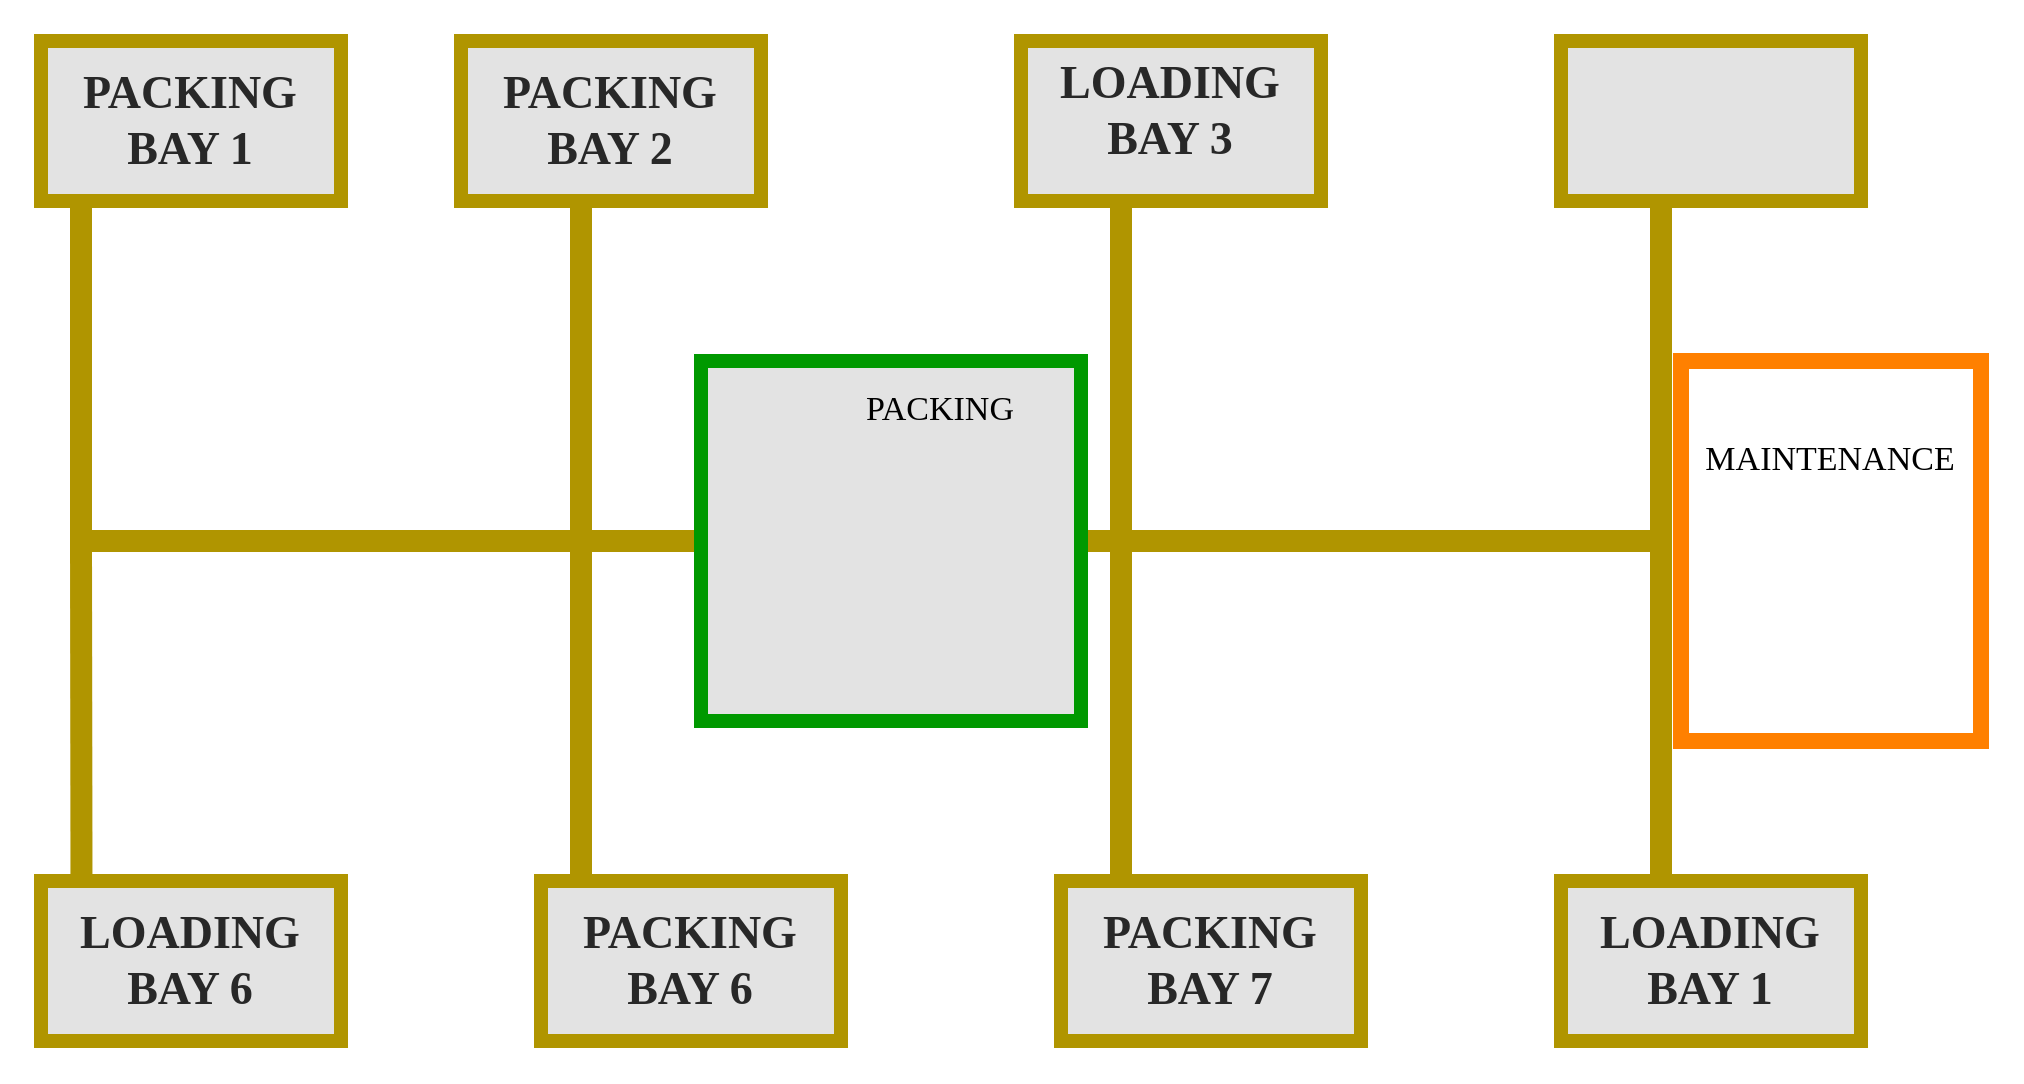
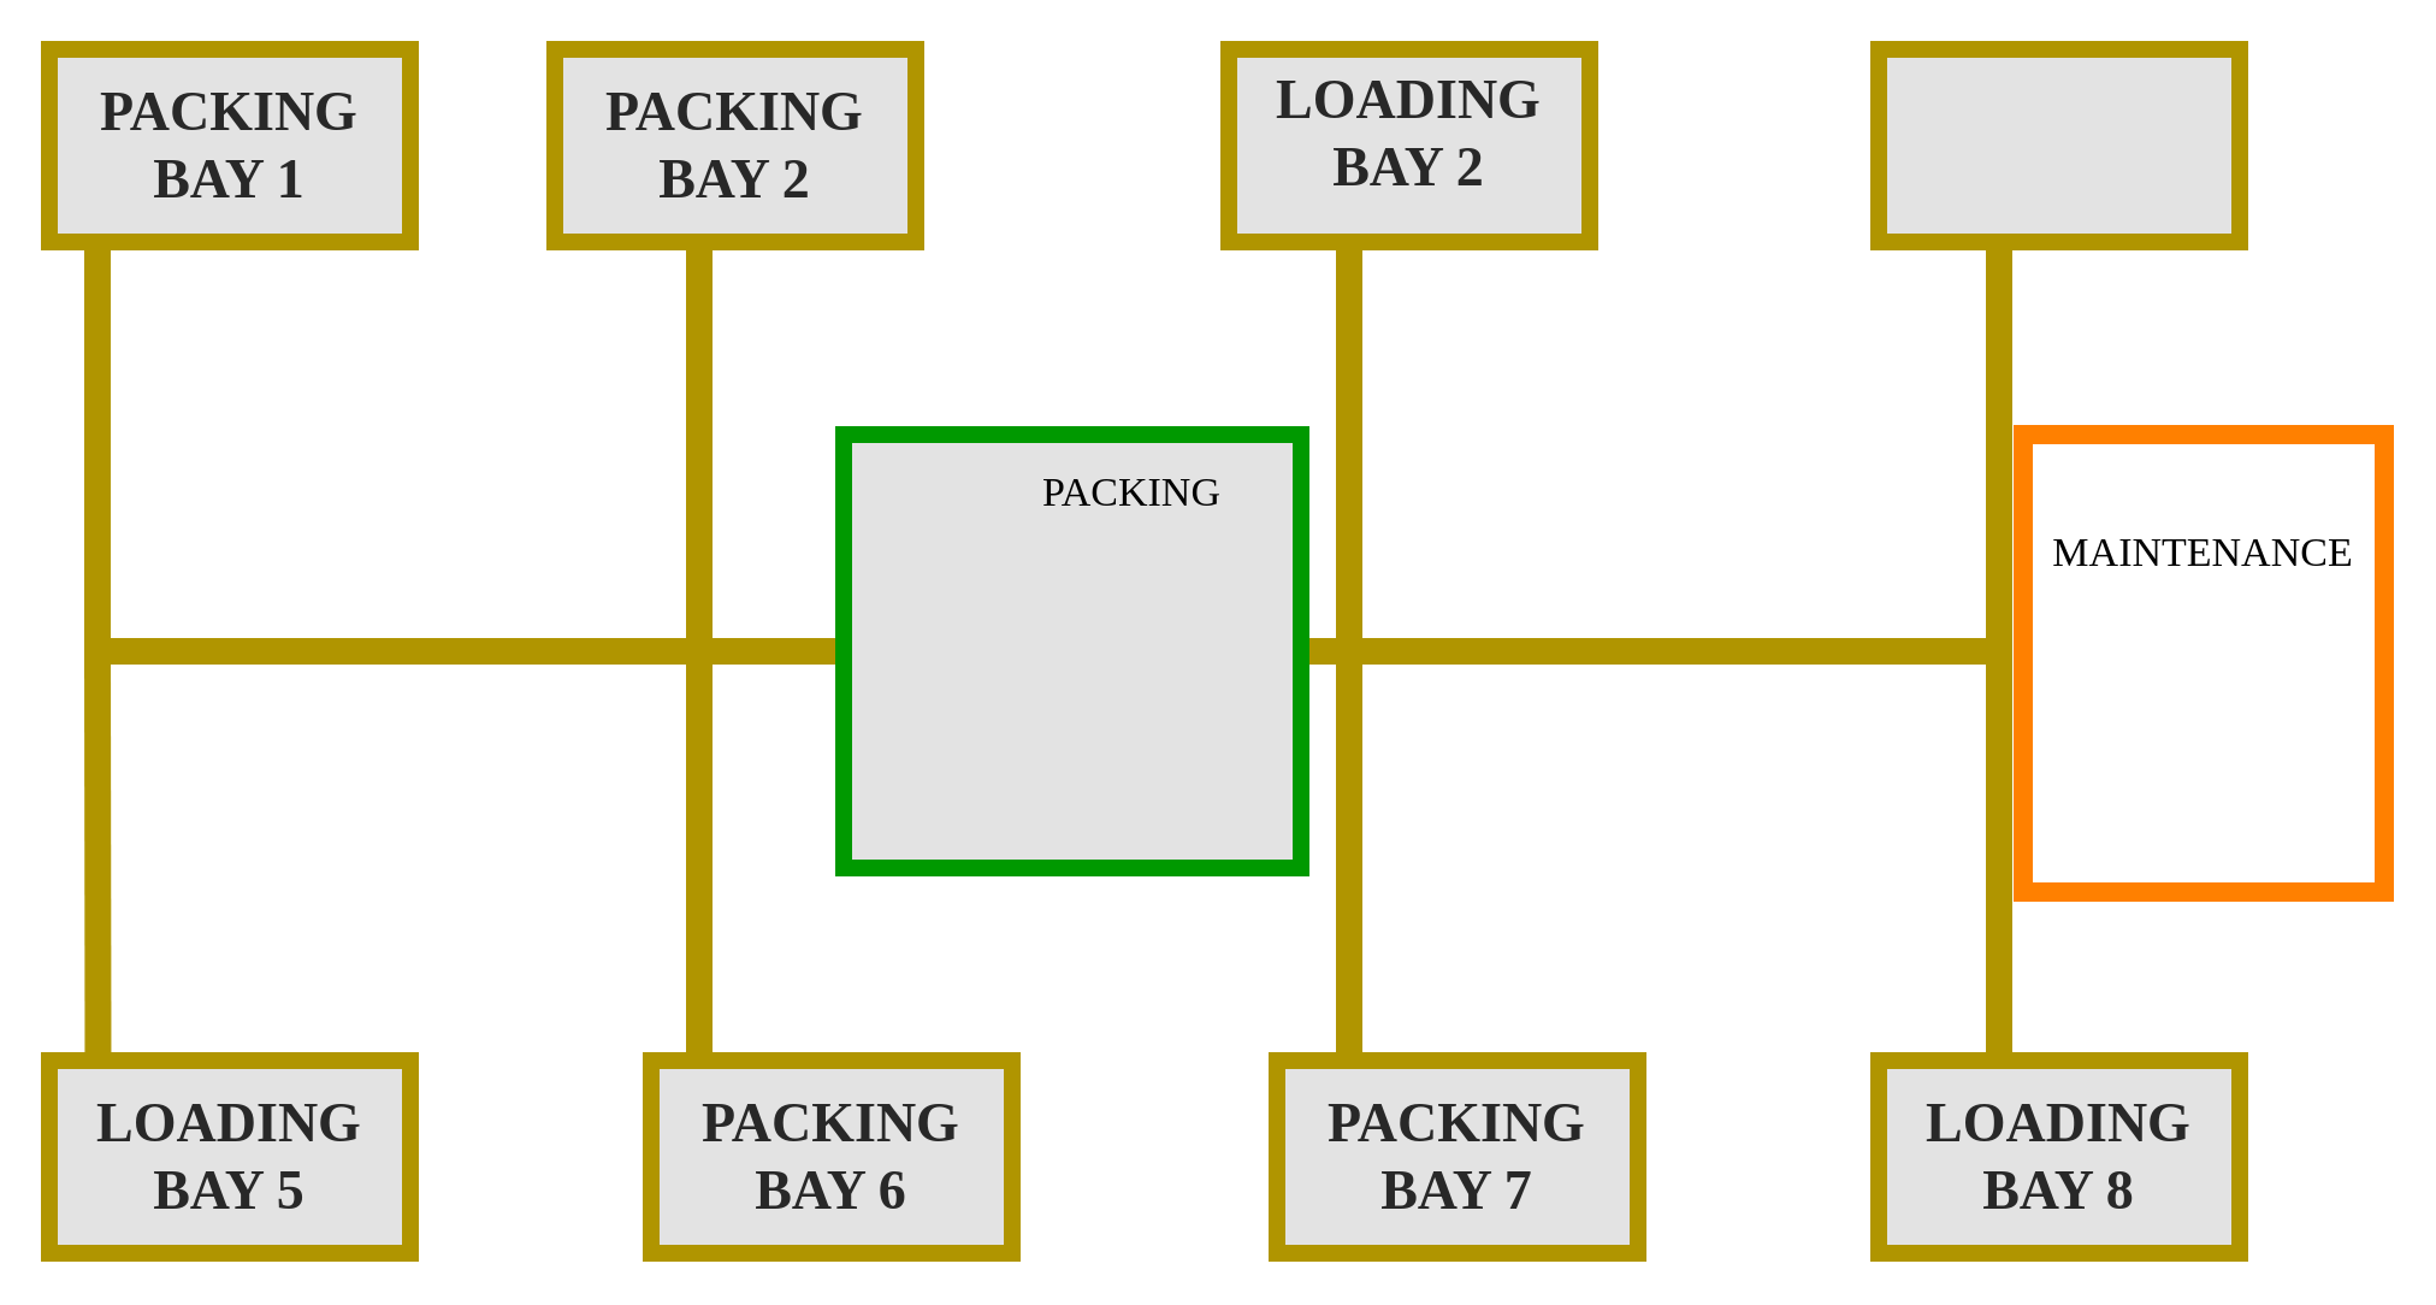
  <mxCell id="0" />
  <mxCell id="1" parent="0" />
  <mxCell id="2" value="" style="endArrow=none;html=1;rounded=0;fillColor=#e3c800;strokeColor=#B09500;strokeWidth=11;" edge="1" parent="1" source="21"><mxGeometry width="50" height="50" relative="1" as="geometry"><mxPoint x="41" y="270" as="sourcePoint" /><mxPoint x="830" y="270" as="targetPoint" /></mxGeometry></mxCell>
  <mxCell id="3" value="" style="endArrow=none;html=1;rounded=0;fillColor=#e3c800;strokeColor=#B09500;strokeWidth=11;entryX=0.014;entryY=0.828;entryDx=0;entryDy=0;entryPerimeter=0;" edge="1" parent="1"><mxGeometry width="50" height="50" relative="1" as="geometry"><mxPoint x="40" y="270" as="sourcePoint" /><mxPoint x="40.272" y="460.24" as="targetPoint" /></mxGeometry></mxCell>
  <mxCell id="4" value="" style="endArrow=none;html=1;rounded=0;fillColor=#e3c800;strokeColor=#B09500;strokeWidth=11;entryX=0.014;entryY=0.828;entryDx=0;entryDy=0;entryPerimeter=0;" edge="1" parent="1"><mxGeometry width="50" height="50" relative="1" as="geometry"><mxPoint x="290" y="270" as="sourcePoint" /><mxPoint x="290" y="460" as="targetPoint" /></mxGeometry></mxCell>
  <mxCell id="5" value="" style="endArrow=none;html=1;rounded=0;fillColor=#e3c800;strokeColor=#B09500;strokeWidth=11;entryX=0.014;entryY=0.828;entryDx=0;entryDy=0;entryPerimeter=0;" edge="1" parent="1"><mxGeometry width="50" height="50" relative="1" as="geometry"><mxPoint x="560" y="270" as="sourcePoint" /><mxPoint x="560" y="460" as="targetPoint" /></mxGeometry></mxCell>
  <mxCell id="6" value="" style="endArrow=none;html=1;rounded=0;fillColor=#e3c800;strokeColor=#B09500;strokeWidth=11;entryX=0.014;entryY=0.828;entryDx=0;entryDy=0;entryPerimeter=0;" edge="1" parent="1"><mxGeometry width="50" height="50" relative="1" as="geometry"><mxPoint x="830" y="270" as="sourcePoint" /><mxPoint x="830" y="460" as="targetPoint" /></mxGeometry></mxCell>
  <mxCell id="7" value="" style="endArrow=none;html=1;rounded=0;fillColor=#e3c800;strokeColor=#B09500;strokeWidth=11;entryX=0.014;entryY=0.828;entryDx=0;entryDy=0;entryPerimeter=0;" edge="1" parent="1"><mxGeometry width="50" height="50" relative="1" as="geometry"><mxPoint x="830" y="90" as="sourcePoint" /><mxPoint x="830" y="280" as="targetPoint" /></mxGeometry></mxCell>
  <mxCell id="8" value="" style="endArrow=none;html=1;rounded=0;fillColor=#e3c800;strokeColor=#B09500;strokeWidth=11;entryX=0.014;entryY=0.828;entryDx=0;entryDy=0;entryPerimeter=0;" edge="1" parent="1"><mxGeometry width="50" height="50" relative="1" as="geometry"><mxPoint x="560" y="80" as="sourcePoint" /><mxPoint x="560" y="270" as="targetPoint" /></mxGeometry></mxCell>
  <mxCell id="9" value="" style="endArrow=none;html=1;rounded=0;fillColor=#e3c800;strokeColor=#B09500;strokeWidth=11;entryX=0.014;entryY=0.828;entryDx=0;entryDy=0;entryPerimeter=0;" edge="1" parent="1"><mxGeometry width="50" height="50" relative="1" as="geometry"><mxPoint x="290" y="80" as="sourcePoint" /><mxPoint x="290" y="270" as="targetPoint" /></mxGeometry></mxCell>
  <mxCell id="10" value="" style="endArrow=none;html=1;rounded=0;fillColor=#e3c800;strokeColor=#B09500;strokeWidth=11;entryX=0.014;entryY=0.828;entryDx=0;entryDy=0;entryPerimeter=0;" edge="1" parent="1"><mxGeometry width="50" height="50" relative="1" as="geometry"><mxPoint x="40" y="80" as="sourcePoint" /><mxPoint x="40" y="270" as="targetPoint" /></mxGeometry></mxCell>
  <mxCell id="11" value="" style="rounded=0;whiteSpace=wrap;html=1;fillColor=light-dark(#e3e3e3, #2a2a2a);fontColor=#000000;strokeColor=#B09500;strokeWidth=7;" vertex="1" parent="1"><mxGeometry y="20" width="150" height="80" as="geometry" x="20" /></mxCell>
  <mxCell id="12" value="" style="rounded=0;whiteSpace=wrap;html=1;fillColor=#E3E3E3;fontColor=#000000;strokeColor=#B09500;strokeWidth=7;" vertex="1" parent="1"><mxGeometry x="230" y="20" width="150" height="80" as="geometry" /></mxCell>
  <mxCell id="13" value="" style="rounded=0;whiteSpace=wrap;html=1;fillColor=#E3E3E3;fontColor=#000000;strokeColor=#B09500;strokeWidth=7;" vertex="1" parent="1"><mxGeometry x="510" y="20" width="150" height="80" as="geometry" /></mxCell>
  <mxCell id="14" value="" style="rounded=0;whiteSpace=wrap;html=1;fillColor=#E3E3E3;fontColor=#000000;strokeColor=#B09500;strokeWidth=7;" vertex="1" parent="1"><mxGeometry x="780" y="20" width="150" height="80" as="geometry" /></mxCell>
  <mxCell id="15" value="" style="rounded=0;whiteSpace=wrap;html=1;strokeColor=#FF8000;strokeWidth=8;" vertex="1" parent="1"><mxGeometry x="840" y="180" width="150" height="190" as="geometry" /></mxCell>
  <mxCell id="16" value="" style="rounded=0;whiteSpace=wrap;html=1;fillColor=#E3E3E3;fontColor=#000000;strokeColor=#B09500;strokeWidth=7;" vertex="1" parent="1"><mxGeometry x="780" y="440" width="150" height="80" as="geometry" /></mxCell>
  <mxCell id="17" value="" style="rounded=0;whiteSpace=wrap;html=1;fillColor=#E3E3E3;fontColor=#000000;strokeColor=#B09500;strokeWidth=7;" vertex="1" parent="1"><mxGeometry x="530" y="440" width="150" height="80" as="geometry" /></mxCell>
  <mxCell id="18" value="" style="rounded=0;whiteSpace=wrap;html=1;fillColor=#E3E3E3;fontColor=#000000;strokeColor=#B09500;strokeWidth=7;" vertex="1" parent="1"><mxGeometry x="270" y="440" width="150" height="80" as="geometry" /></mxCell>
  <mxCell id="19" value="" style="rounded=0;whiteSpace=wrap;html=1;fillColor=#E3E3E3;fontColor=#000000;strokeColor=#B09500;strokeWidth=7;" vertex="1" parent="1"><mxGeometry y="440" width="150" height="80" as="geometry" x="20" /></mxCell>
  <mxCell id="20" value="" style="endArrow=none;html=1;rounded=0;fillColor=#e3c800;strokeColor=#B09500;strokeWidth=11;" edge="1" parent="1" target="21"><mxGeometry width="50" height="50" relative="1" as="geometry"><mxPoint x="41" y="270" as="sourcePoint" /><mxPoint x="830" y="270" as="targetPoint" /></mxGeometry></mxCell>
  <mxCell id="21" value="" style="rounded=0;whiteSpace=wrap;html=1;fillColor=#E3E3E3;fontColor=#000000;strokeColor=#009900;strokeWidth=7;" vertex="1" parent="1"><mxGeometry x="350" y="180" width="190" height="180" as="geometry" /></mxCell>
  <mxCell id="22" value="&lt;p&gt;&lt;span style=&quot;color: rgb(40, 40, 40);&quot;&gt;&lt;b&gt;&lt;font face=&quot;Russo One&quot; data-font-src=&quot;https://fonts.googleapis.com/css?family=+Russo+One+&quot;&gt;PACKING BAY 1&lt;/font&gt;&lt;/b&gt;&lt;/span&gt;&lt;/p&gt;" style="text;html=1;align=center;verticalAlign=middle;whiteSpace=wrap;rounded=0;fontSize=23;" vertex="1" parent="1"><mxGeometry x="35" y="45" width="120" height="30" as="geometry" /></mxCell>
  <mxCell id="23" value="&lt;p&gt;&lt;span style=&quot;color: rgb(40, 40, 40);&quot;&gt;&lt;b&gt;&lt;font face=&quot;Russo One&quot; data-font-src=&quot;https://fonts.googleapis.com/css?family=+Russo+One+&quot;&gt;PACKING BAY 2&lt;/font&gt;&lt;/b&gt;&lt;/span&gt;&lt;/p&gt;" style="text;html=1;align=center;verticalAlign=middle;whiteSpace=wrap;rounded=0;fontSize=23;" vertex="1" parent="1"><mxGeometry x="245" y="45" width="120" height="30" as="geometry" /></mxCell>
- <mxCell id="24" value="&lt;p&gt;&lt;span style=&quot;color: rgb(40, 40, 40);&quot;&gt;&lt;b&gt;&lt;font face=&quot;Russo One&quot; data-font-src=&quot;https://fonts.googleapis.com/css?family=+Russo+One+&quot;&gt;LOADING BAY 3&lt;/font&gt;&lt;/b&gt;&lt;/span&gt;&lt;/p&gt;" style="text;html=1;align=center;verticalAlign=middle;whiteSpace=wrap;rounded=0;fontSize=23;" vertex="1" parent="1"><mxGeometry x="525" y="40" width="120" height="30" as="geometry" /></mxCell>
- <mxCell id="25" value="&lt;p&gt;&lt;span style=&quot;color: rgb(40, 40, 40);&quot;&gt;&lt;b&gt;&lt;font face=&quot;Russo One&quot; data-font-src=&quot;https://fonts.googleapis.com/css?family=+Russo+One+&quot;&gt;LOADING BAY 6&lt;/font&gt;&lt;/b&gt;&lt;/span&gt;&lt;/p&gt;" style="text;html=1;align=center;verticalAlign=middle;whiteSpace=wrap;rounded=0;fontSize=23;" vertex="1" parent="1"><mxGeometry x="35" y="465" width="120" height="30" as="geometry" /></mxCell>
+ <mxCell id="24" value="&lt;p&gt;&lt;span style=&quot;color: rgb(40, 40, 40);&quot;&gt;&lt;b&gt;&lt;font face=&quot;Russo One&quot; data-font-src=&quot;https://fonts.googleapis.com/css?family=+Russo+One+&quot;&gt;LOADING BAY 2&lt;/font&gt;&lt;/b&gt;&lt;/span&gt;&lt;/p&gt;" style="text;html=1;align=center;verticalAlign=middle;whiteSpace=wrap;rounded=0;fontSize=23;" vertex="1" parent="1"><mxGeometry x="525" y="40" width="120" height="30" as="geometry" /></mxCell>
+ <mxCell id="25" value="&lt;p&gt;&lt;span style=&quot;color: rgb(40, 40, 40);&quot;&gt;&lt;b&gt;&lt;font face=&quot;Russo One&quot; data-font-src=&quot;https://fonts.googleapis.com/css?family=+Russo+One+&quot;&gt;LOADING BAY 5&lt;/font&gt;&lt;/b&gt;&lt;/span&gt;&lt;/p&gt;" style="text;html=1;align=center;verticalAlign=middle;whiteSpace=wrap;rounded=0;fontSize=23;" vertex="1" parent="1"><mxGeometry x="35" y="465" width="120" height="30" as="geometry" /></mxCell>
  <mxCell id="26" value="&lt;p&gt;&lt;span style=&quot;color: rgb(40, 40, 40);&quot;&gt;&lt;b&gt;&lt;font face=&quot;Russo One&quot; data-font-src=&quot;https://fonts.googleapis.com/css?family=+Russo+One+&quot;&gt;PACKING BAY 6&lt;/font&gt;&lt;/b&gt;&lt;/span&gt;&lt;/p&gt;" style="text;html=1;align=center;verticalAlign=middle;whiteSpace=wrap;rounded=0;fontSize=23;" vertex="1" parent="1"><mxGeometry x="285" y="465" width="120" height="30" as="geometry" /></mxCell>
  <mxCell id="27" value="&lt;p&gt;&lt;span style=&quot;color: rgb(40, 40, 40);&quot;&gt;&lt;b&gt;&lt;font face=&quot;Russo One&quot; data-font-src=&quot;https://fonts.googleapis.com/css?family=+Russo+One+&quot;&gt;PACKING BAY 7&lt;/font&gt;&lt;/b&gt;&lt;/span&gt;&lt;/p&gt;" style="text;html=1;align=center;verticalAlign=middle;whiteSpace=wrap;rounded=0;fontSize=23;" vertex="1" parent="1"><mxGeometry x="545" y="465" width="120" height="30" as="geometry" /></mxCell>
- <mxCell id="28" value="&lt;p&gt;&lt;span style=&quot;color: rgb(40, 40, 40);&quot;&gt;&lt;b&gt;&lt;font face=&quot;Russo One&quot; data-font-src=&quot;https://fonts.googleapis.com/css?family=+Russo+One+&quot;&gt;LOADING BAY 1&lt;/font&gt;&lt;/b&gt;&lt;/span&gt;&lt;/p&gt;" style="text;html=1;align=center;verticalAlign=middle;whiteSpace=wrap;rounded=0;fontSize=23;" vertex="1" parent="1"><mxGeometry x="795" y="465" width="120" height="30" as="geometry" /></mxCell>
+ <mxCell id="28" value="&lt;p&gt;&lt;span style=&quot;color: rgb(40, 40, 40);&quot;&gt;&lt;b&gt;&lt;font face=&quot;Russo One&quot; data-font-src=&quot;https://fonts.googleapis.com/css?family=+Russo+One+&quot;&gt;LOADING BAY 8&lt;/font&gt;&lt;/b&gt;&lt;/span&gt;&lt;/p&gt;" style="text;html=1;align=center;verticalAlign=middle;whiteSpace=wrap;rounded=0;fontSize=23;" vertex="1" parent="1"><mxGeometry x="795" y="465" width="120" height="30" as="geometry" /></mxCell>
  <mxCell id="29" value="MAINTENANCE" style="text;html=1;align=center;verticalAlign=middle;whiteSpace=wrap;rounded=0;fontSize=17;fontFamily=Russo One;fontSource=https%3A%2F%2Ffonts.googleapis.com%2Fcss%3Ffamily%3DRusso%2BOne;" vertex="1" parent="1"><mxGeometry x="855" y="215" width="120" height="30" as="geometry" /></mxCell>
  <mxCell id="30" value="PACKING" style="text;html=1;align=center;verticalAlign=middle;whiteSpace=wrap;rounded=0;fontSize=17;fontFamily=Russo One;fontSource=https%3A%2F%2Ffonts.googleapis.com%2Fcss%3Ffamily%3DRusso%2BOne;" vertex="1" parent="1"><mxGeometry x="410" y="190" width="120" height="30" as="geometry" /></mxCell>
